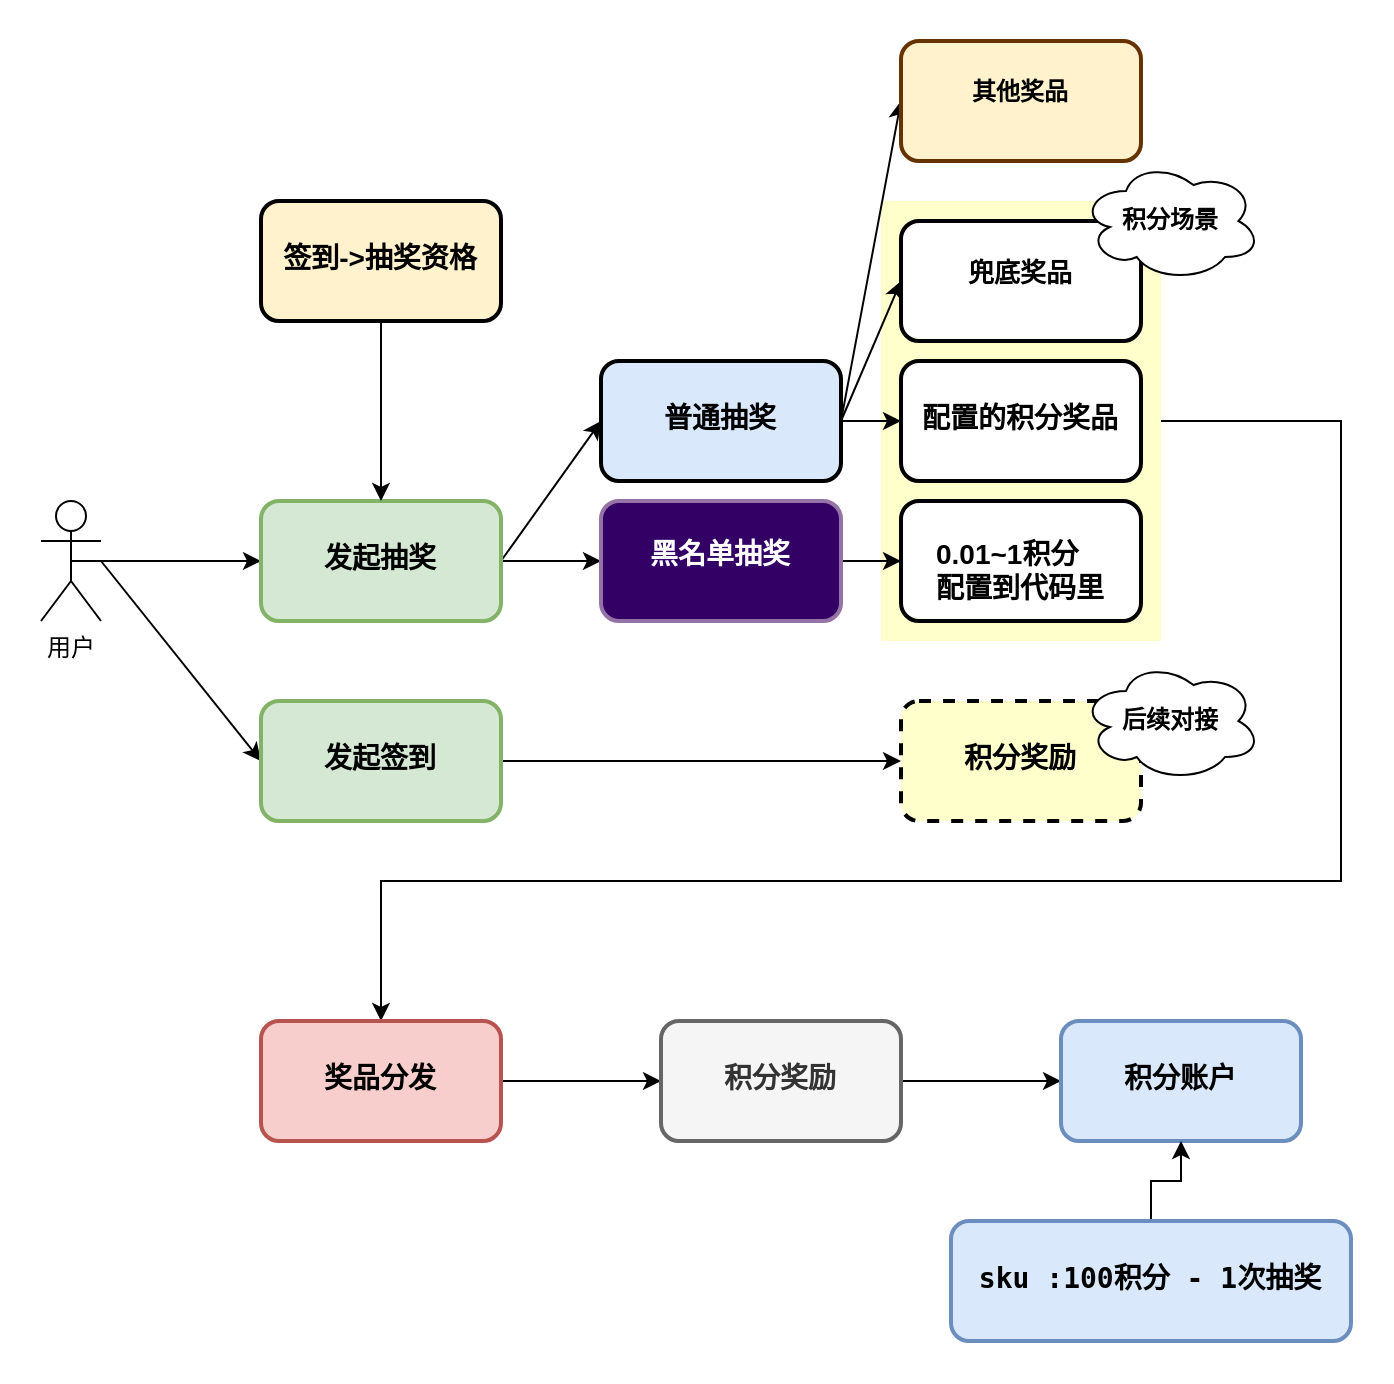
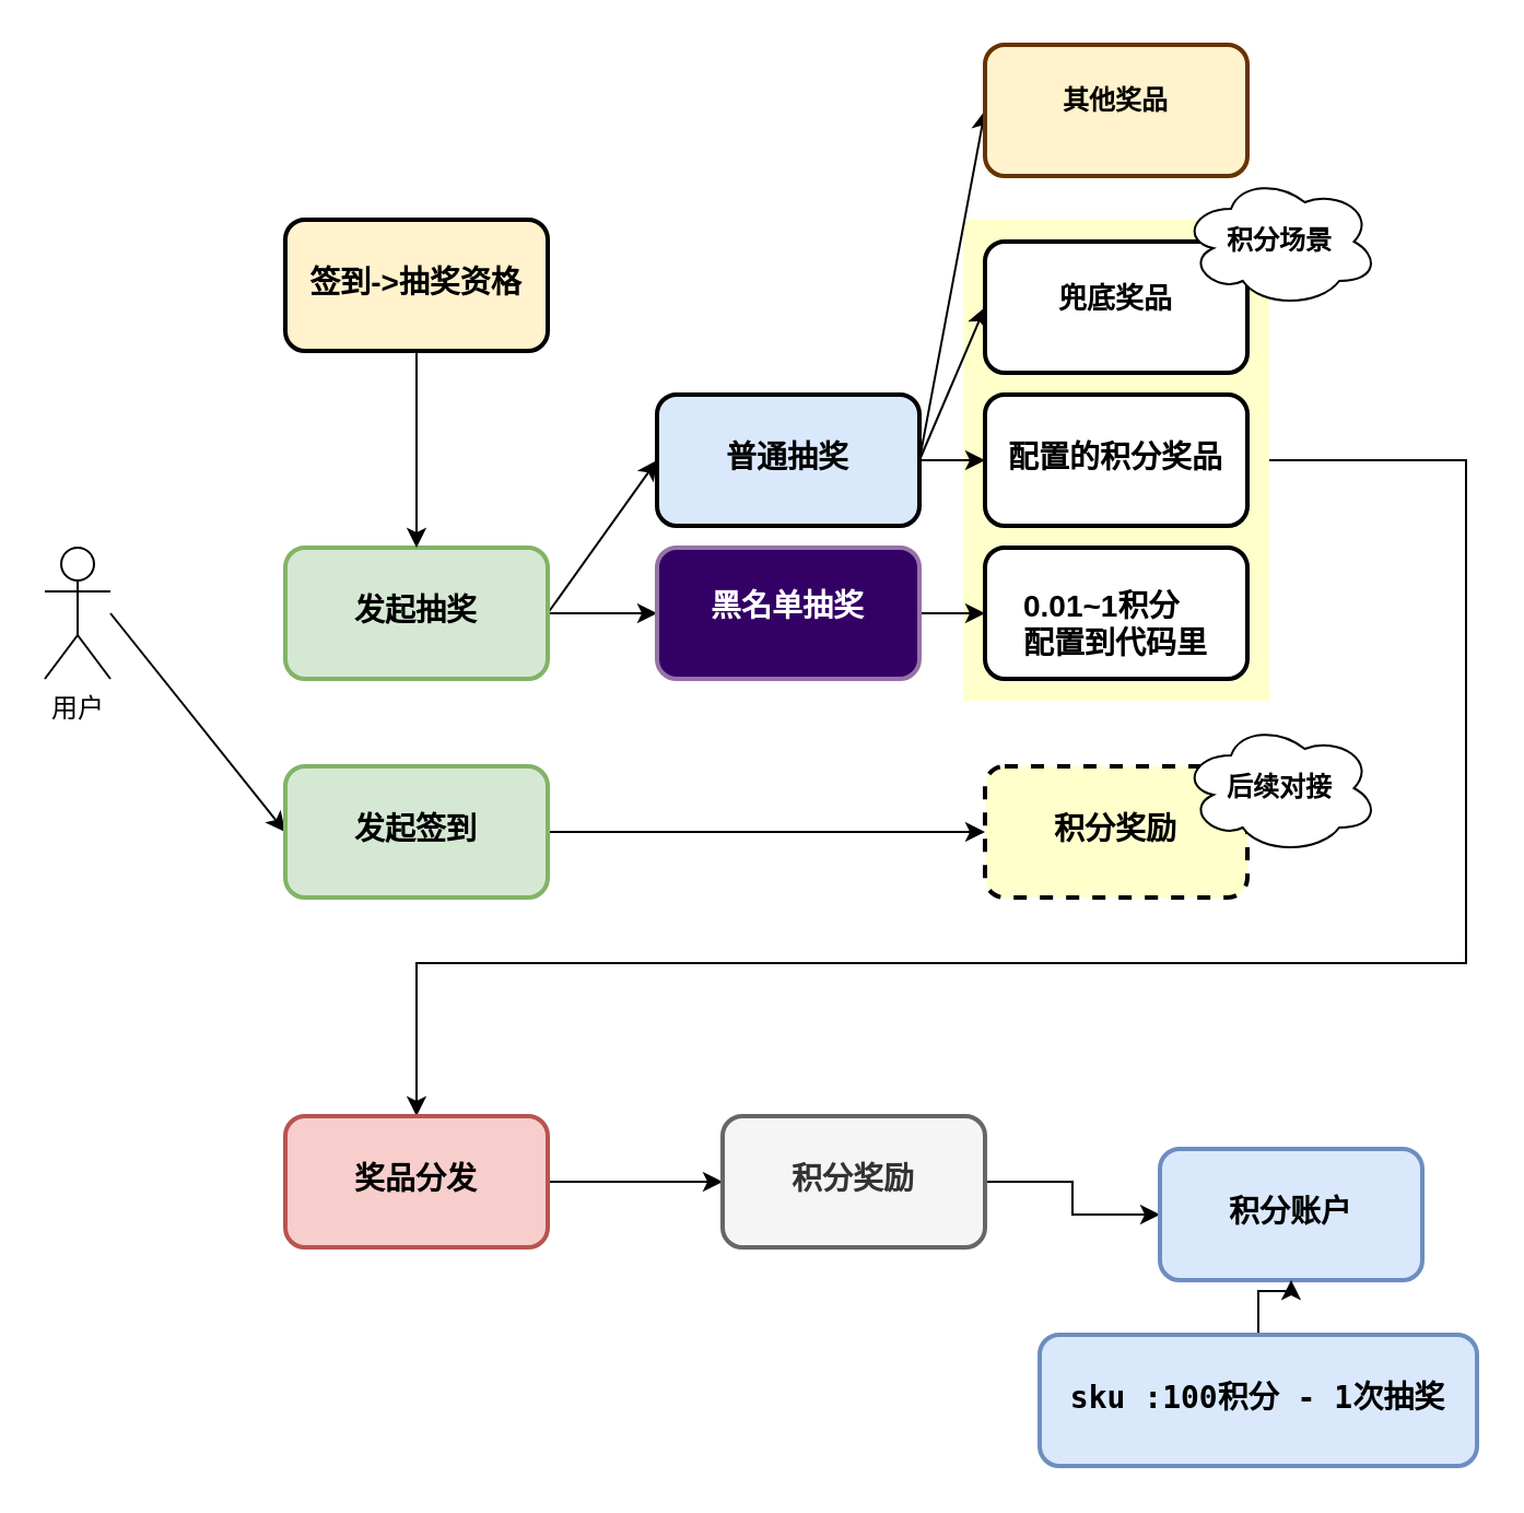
  <mxCell id="0" />
  <mxCell id="1" parent="0" />
  <mxCell id="2" style="edgeStyle=orthogonalEdgeStyle;rounded=0;orthogonalLoop=1;jettySize=auto;html=1;exitX=1;exitY=0.5;exitDx=0;exitDy=0;entryX=0.5;entryY=0;entryDx=0;entryDy=0;" edge="1" parent="1" source="3" target="27"><mxGeometry relative="1" as="geometry"><mxPoint x="190" y="500" as="targetPoint" /><mxPoint x="630" y="210" as="sourcePoint" /><Array as="points"><mxPoint x="670" y="210" /><mxPoint x="670" y="440" /><mxPoint x="190" y="440" /><mxPoint x="190" y="510" /></Array></mxGeometry></mxCell>
  <mxCell id="3" value="" style="rounded=0;whiteSpace=wrap;html=1;strokeColor=none;fillColor=#FFFFCC;" vertex="1" parent="1"><mxGeometry x="440" y="100" width="140" height="220" as="geometry" /></mxCell>
- <mxCell id="4" value="" style="rounded=0;orthogonalLoop=1;jettySize=auto;html=1;exitX=0.5;exitY=0.5;exitDx=0;exitDy=0;exitPerimeter=0;" edge="1" parent="1" source="6" target="9"><mxGeometry relative="1" as="geometry" /></mxCell>
  <mxCell id="5" style="rounded=0;orthogonalLoop=1;jettySize=auto;html=1;entryX=0;entryY=0.5;entryDx=0;entryDy=0;" edge="1" parent="1" target="11"><mxGeometry relative="1" as="geometry"><mxPoint x="50" y="280" as="sourcePoint" /></mxGeometry></mxCell>
  <mxCell id="6" value="用户" style="shape=umlActor;verticalLabelPosition=bottom;verticalAlign=top;html=1;outlineConnect=0;" vertex="1" parent="1"><mxGeometry x="20" y="250" width="30" height="60" as="geometry" /></mxCell>
  <mxCell id="7" style="rounded=0;orthogonalLoop=1;jettySize=auto;html=1;entryX=0;entryY=0.5;entryDx=0;entryDy=0;" edge="1" parent="1" source="9" target="15"><mxGeometry relative="1" as="geometry"><mxPoint x="300" y="310" as="targetPoint" /></mxGeometry></mxCell>
  <mxCell id="8" style="rounded=0;orthogonalLoop=1;jettySize=auto;html=1;entryX=0;entryY=0.5;entryDx=0;entryDy=0;exitX=1;exitY=0.5;exitDx=0;exitDy=0;" edge="1" parent="1" source="9" target="19"><mxGeometry relative="1" as="geometry" /></mxCell>
  <mxCell id="9" value="&lt;h3 style=&quot;&quot;&gt;&lt;span style=&quot;background-color: initial; font-size: 14px;&quot;&gt;发起抽奖&lt;/span&gt;&lt;/h3&gt;" style="rounded=1;whiteSpace=wrap;html=1;verticalAlign=top;align=center;fillColor=#d5e8d4;strokeColor=#82b366;strokeWidth=2;" vertex="1" parent="1"><mxGeometry x="130" y="250" width="120" height="60" as="geometry" /></mxCell>
  <mxCell id="10" style="rounded=0;orthogonalLoop=1;jettySize=auto;html=1;entryX=0;entryY=0.5;entryDx=0;entryDy=0;" edge="1" parent="1" source="11" target="24"><mxGeometry relative="1" as="geometry"><mxPoint x="440" y="400" as="targetPoint" /></mxGeometry></mxCell>
  <mxCell id="11" value="&lt;h3 style=&quot;&quot;&gt;&lt;span style=&quot;background-color: initial; font-size: 14px;&quot;&gt;发起签到&lt;/span&gt;&lt;/h3&gt;" style="rounded=1;whiteSpace=wrap;html=1;verticalAlign=top;align=center;fillColor=#d5e8d4;strokeColor=#82b366;strokeWidth=2;" vertex="1" parent="1"><mxGeometry x="130" y="350" width="120" height="60" as="geometry" /></mxCell>
  <mxCell id="12" style="edgeStyle=orthogonalEdgeStyle;rounded=0;orthogonalLoop=1;jettySize=auto;html=1;" edge="1" parent="1" source="13" target="9"><mxGeometry relative="1" as="geometry" /></mxCell>
  <mxCell id="13" value="&lt;h3 style=&quot;&quot;&gt;&lt;span style=&quot;background-color: initial; font-size: 14px;&quot;&gt;签到-&amp;gt;抽奖资格&lt;/span&gt;&lt;/h3&gt;" style="rounded=1;whiteSpace=wrap;html=1;verticalAlign=top;align=center;fillColor=#fff2cc;strokeColor=#000000;strokeWidth=2;" vertex="1" parent="1"><mxGeometry x="130" y="100" width="120" height="60" as="geometry" /></mxCell>
  <mxCell id="14" style="rounded=0;orthogonalLoop=1;jettySize=auto;html=1;" edge="1" parent="1" source="15" target="23"><mxGeometry relative="1" as="geometry" /></mxCell>
  <mxCell id="15" value="&lt;pre style=&quot;&quot;&gt;&lt;b&gt;&lt;font color=&quot;#ffffff&quot;&gt;&lt;span style=&quot;background-color: initial; font-size: 14px;&quot;&gt;黑名单抽奖&lt;/span&gt;&lt;br&gt;&lt;/font&gt;&lt;/b&gt;&lt;/pre&gt;" style="rounded=1;whiteSpace=wrap;html=1;verticalAlign=top;align=center;fillColor=#330066;strokeColor=#9673a6;strokeWidth=2;" vertex="1" parent="1"><mxGeometry x="300" y="250" width="120" height="60" as="geometry" /></mxCell>
  <mxCell id="16" style="rounded=0;orthogonalLoop=1;jettySize=auto;html=1;entryX=0;entryY=0.5;entryDx=0;entryDy=0;exitX=1;exitY=0.5;exitDx=0;exitDy=0;" edge="1" parent="1" source="19" target="20"><mxGeometry relative="1" as="geometry" /></mxCell>
  <mxCell id="17" style="rounded=0;orthogonalLoop=1;jettySize=auto;html=1;exitX=1;exitY=0.5;exitDx=0;exitDy=0;entryX=0;entryY=0.5;entryDx=0;entryDy=0;" edge="1" parent="1" source="19" target="21"><mxGeometry relative="1" as="geometry" /></mxCell>
  <mxCell id="18" style="rounded=0;orthogonalLoop=1;jettySize=auto;html=1;entryX=0;entryY=0.5;entryDx=0;entryDy=0;exitX=1;exitY=0.5;exitDx=0;exitDy=0;" edge="1" parent="1" source="19" target="22"><mxGeometry relative="1" as="geometry" /></mxCell>
  <mxCell id="19" value="&lt;h3 style=&quot;&quot;&gt;&lt;span style=&quot;background-color: initial; font-size: 14px;&quot;&gt;普通抽奖&lt;/span&gt;&lt;/h3&gt;" style="rounded=1;whiteSpace=wrap;html=1;verticalAlign=top;align=center;fillColor=#dae8fc;strokeColor=#000000;strokeWidth=2;" vertex="1" parent="1"><mxGeometry x="300" y="180" width="120" height="60" as="geometry" /></mxCell>
  <mxCell id="20" value="&lt;pre style=&quot;&quot;&gt;&lt;span style=&quot;background-color: initial;&quot;&gt;&lt;font style=&quot;font-size: 12px;&quot;&gt;&lt;b&gt;其他奖品&lt;/b&gt;&lt;/font&gt;&lt;/span&gt;&lt;/pre&gt;" style="rounded=1;whiteSpace=wrap;html=1;verticalAlign=top;align=center;fillColor=#fff2cc;strokeColor=#663300;strokeWidth=2;" vertex="1" parent="1"><mxGeometry x="450" y="20" width="120" height="60" as="geometry" /></mxCell>
  <mxCell id="21" value="&lt;pre style=&quot;text-align: left;&quot;&gt;&lt;span style=&quot;background-color: initial;&quot;&gt;&lt;font style=&quot;font-size: 13px;&quot;&gt;&lt;b&gt;兜底奖品&lt;/b&gt;&lt;/font&gt;&lt;/span&gt;&lt;/pre&gt;" style="rounded=1;whiteSpace=wrap;html=1;verticalAlign=top;align=center;strokeWidth=2;" vertex="1" parent="1"><mxGeometry x="450" y="110" width="120" height="60" as="geometry" /></mxCell>
  <mxCell id="22" value="&lt;h3 style=&quot;&quot;&gt;&lt;span style=&quot;background-color: initial; font-size: 14px;&quot;&gt;配置的积分奖品&lt;/span&gt;&lt;/h3&gt;" style="rounded=1;whiteSpace=wrap;html=1;verticalAlign=top;align=center;strokeWidth=2;" vertex="1" parent="1"><mxGeometry x="450" y="180" width="120" height="60" as="geometry" /></mxCell>
  <mxCell id="23" value="&lt;pre style=&quot;&quot;&gt;&lt;div style=&quot;text-align: justify;&quot;&gt;&lt;b style=&quot;background-color: initial; font-family: Helvetica; white-space: normal;&quot;&gt;&lt;span style=&quot;background-color: initial; font-size: 14px;&quot;&gt;0.01~1积分&lt;/span&gt;&lt;/b&gt;&lt;/div&gt;&lt;b&gt;&lt;div style=&quot;text-align: justify;&quot;&gt;&lt;b style=&quot;background-color: initial; font-family: Helvetica; white-space: normal;&quot;&gt;&lt;span style=&quot;background-color: initial; font-size: 14px;&quot;&gt;配置到代码里&lt;/span&gt;&lt;/b&gt;&lt;/div&gt;&lt;/b&gt;&lt;/pre&gt;" style="rounded=1;whiteSpace=wrap;html=1;verticalAlign=top;align=center;strokeWidth=2;" vertex="1" parent="1"><mxGeometry x="450" y="250" width="120" height="60" as="geometry" /></mxCell>
  <mxCell id="24" value="&lt;h3&gt;积分奖励&lt;/h3&gt;&lt;div&gt;&lt;br&gt;&lt;/div&gt;" style="rounded=1;whiteSpace=wrap;html=1;verticalAlign=top;align=center;fillColor=#FFFFCC;strokeColor=#000000;strokeWidth=2;dashed=1;" vertex="1" parent="1"><mxGeometry x="450" y="350" width="120" height="60" as="geometry" /></mxCell>
  <mxCell id="25" value="&lt;b&gt;积分场景&lt;/b&gt;" style="ellipse;shape=cloud;whiteSpace=wrap;html=1;" vertex="1" parent="1"><mxGeometry x="540" y="80" width="90" height="60" as="geometry" /></mxCell>
  <mxCell id="26" value="" style="edgeStyle=orthogonalEdgeStyle;rounded=0;orthogonalLoop=1;jettySize=auto;html=1;" edge="1" parent="1" source="27" target="29"><mxGeometry relative="1" as="geometry" /></mxCell>
  <mxCell id="27" value="&lt;h3 style=&quot;&quot;&gt;&lt;span style=&quot;background-color: initial; font-size: 14px;&quot;&gt;奖品分发&lt;/span&gt;&lt;/h3&gt;" style="rounded=1;whiteSpace=wrap;html=1;verticalAlign=top;align=center;fillColor=#f8cecc;strokeColor=#b85450;strokeWidth=2;" vertex="1" parent="1"><mxGeometry x="130" y="510" width="120" height="60" as="geometry" /></mxCell>
  <mxCell id="28" value="" style="edgeStyle=orthogonalEdgeStyle;rounded=0;orthogonalLoop=1;jettySize=auto;html=1;" edge="1" parent="1" source="29" target="30"><mxGeometry relative="1" as="geometry" /></mxCell>
  <mxCell id="29" value="&lt;h3 style=&quot;&quot;&gt;&lt;span style=&quot;background-color: initial; font-size: 14px;&quot;&gt;积分奖励&lt;/span&gt;&lt;/h3&gt;" style="rounded=1;whiteSpace=wrap;html=1;verticalAlign=top;align=center;fillColor=#f5f5f5;strokeColor=#666666;strokeWidth=2;fontColor=#333333;" vertex="1" parent="1"><mxGeometry x="330" y="510" width="120" height="60" as="geometry" /></mxCell>
- <mxCell id="30" value="&lt;h3 style=&quot;&quot;&gt;&lt;span style=&quot;background-color: initial; font-size: 14px;&quot;&gt;积分账户&lt;/span&gt;&lt;/h3&gt;" style="rounded=1;whiteSpace=wrap;html=1;verticalAlign=top;align=center;fillColor=#dae8fc;strokeColor=#6c8ebf;strokeWidth=2;" vertex="1" parent="1"><mxGeometry x="530" y="510" width="120" height="60" as="geometry" /></mxCell>
+ <mxCell id="30" value="&lt;h3 style=&quot;&quot;&gt;&lt;span style=&quot;background-color: initial; font-size: 14px;&quot;&gt;积分账户&lt;/span&gt;&lt;/h3&gt;" style="rounded=1;whiteSpace=wrap;html=1;verticalAlign=top;align=center;fillColor=#dae8fc;strokeColor=#6c8ebf;strokeWidth=2;" vertex="1" parent="1"><mxGeometry x="530" y="525" width="120" height="60" as="geometry" /></mxCell>
  <mxCell id="31" style="edgeStyle=orthogonalEdgeStyle;rounded=0;orthogonalLoop=1;jettySize=auto;html=1;entryX=0.5;entryY=1;entryDx=0;entryDy=0;" edge="1" parent="1" source="32" target="30"><mxGeometry relative="1" as="geometry" /></mxCell>
  <mxCell id="32" value="&lt;pre style=&quot;font-size: 14px;&quot;&gt;&lt;b&gt;&lt;span style=&quot;&quot;&gt;sku :&lt;/span&gt;&lt;span style=&quot;&quot;&gt;100积分 - 1次抽奖&lt;/span&gt;&lt;/b&gt;&lt;/pre&gt;" style="rounded=1;whiteSpace=wrap;html=1;verticalAlign=top;align=center;fillColor=#dae8fc;strokeColor=#6c8ebf;strokeWidth=2;" vertex="1" parent="1"><mxGeometry x="475" y="610" width="200" height="60" as="geometry" /></mxCell>
  <mxCell id="33" value="&lt;b&gt;后续对接&lt;/b&gt;" style="ellipse;shape=cloud;whiteSpace=wrap;html=1;" vertex="1" parent="1"><mxGeometry x="540" y="330" width="90" height="60" as="geometry" /></mxCell>
